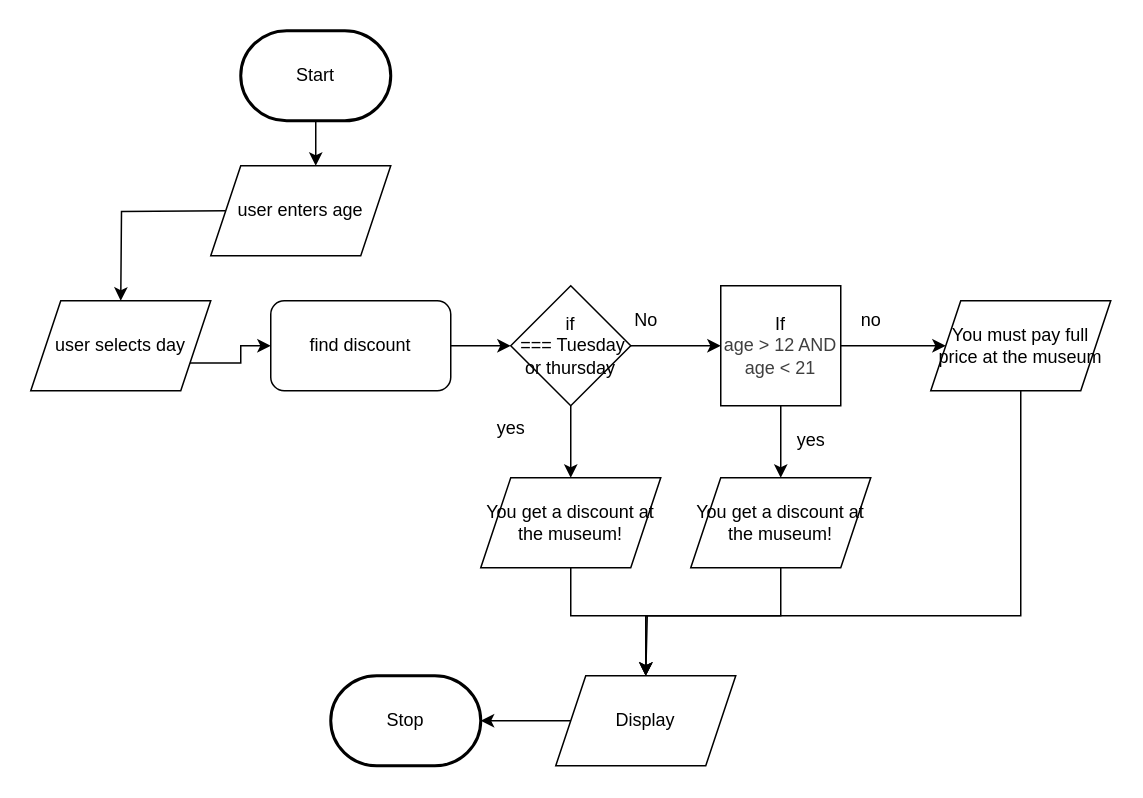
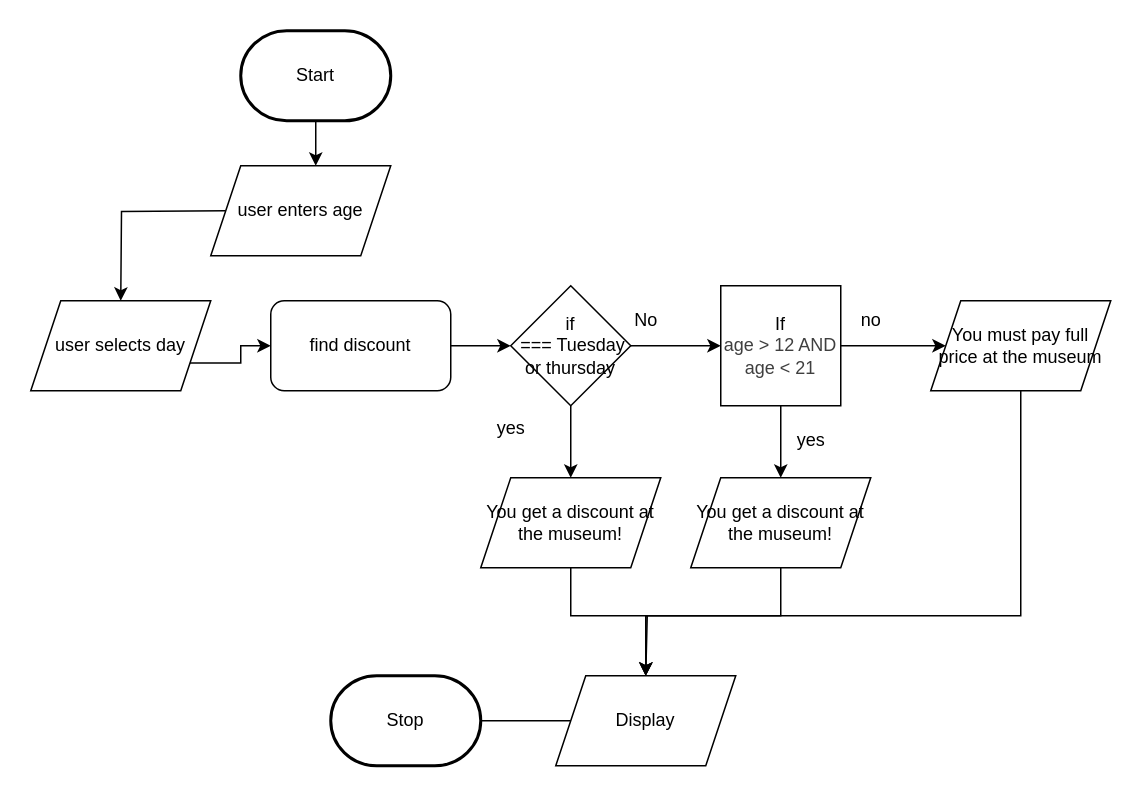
  <mxCell id="0" />
  <mxCell id="1" parent="0" />
  <mxCell id="2" value="" style="edgeStyle=none;html=1;" parent="1" source="3" edge="1"><mxGeometry relative="1" as="geometry"><mxPoint x="210" y="110" as="targetPoint" /></mxGeometry></mxCell>
  <mxCell id="3" value="Start" style="strokeWidth=2;html=1;shape=mxgraph.flowchart.terminator;whiteSpace=wrap;" parent="1" vertex="1"><mxGeometry x="160" y="20" width="100" height="60" as="geometry" /></mxCell>
  <mxCell id="4" value="Stop" style="strokeWidth=2;html=1;shape=mxgraph.flowchart.terminator;whiteSpace=wrap;" parent="1" vertex="1"><mxGeometry x="220" y="450" width="100" height="60" as="geometry" /></mxCell>
  <mxCell id="5" value="" style="edgeStyle=orthogonalEdgeStyle;html=1;rounded=0;curved=0;" parent="1" edge="1"><mxGeometry relative="1" as="geometry"><mxPoint x="150" y="140" as="sourcePoint" /><mxPoint x="80" y="200" as="targetPoint" /></mxGeometry></mxCell>
  <mxCell id="6" value="" style="edgeStyle=orthogonalEdgeStyle;html=1;exitX=1;exitY=0.75;exitDx=0;exitDy=0;rounded=0;curved=0;" parent="1" target="19" edge="1" source="26"><mxGeometry relative="1" as="geometry"><mxPoint x="140" y="230" as="sourcePoint" /></mxGeometry></mxCell>
  <mxCell id="7" value="" style="edgeStyle=orthogonalEdgeStyle;html=1;" edge="1" parent="1" source="9" target="17"><mxGeometry relative="1" as="geometry" /></mxCell>
  <mxCell id="8" value="" style="edgeStyle=orthogonalEdgeStyle;html=1;" edge="1" parent="1" source="9" target="11"><mxGeometry relative="1" as="geometry" /></mxCell>
  <mxCell id="9" value="&lt;div&gt;if&lt;/div&gt;&amp;nbsp;=== Tuesday or thursday" style="rhombus;whiteSpace=wrap;html=1;" parent="1" vertex="1"><mxGeometry x="340" y="190" width="80" height="80" as="geometry" /></mxCell>
  <mxCell id="10" style="edgeStyle=orthogonalEdgeStyle;html=1;rounded=0;curved=0;" edge="1" parent="1" source="11"><mxGeometry relative="1" as="geometry"><mxPoint x="430" y="450" as="targetPoint" /><Array as="points"><mxPoint x="380" y="410" /><mxPoint x="431" y="410" /><mxPoint x="431" y="450" /></Array></mxGeometry></mxCell>
  <mxCell id="11" value="You get a discount at the museum!" style="shape=parallelogram;perimeter=parallelogramPerimeter;whiteSpace=wrap;html=1;fixedSize=1;" parent="1" vertex="1"><mxGeometry x="320" y="318" width="120" height="60" as="geometry" /></mxCell>
  <mxCell id="12" value="yes" style="text;html=1;align=center;verticalAlign=middle;resizable=0;points=[];autosize=1;strokeColor=none;fillColor=none;" parent="1" vertex="1"><mxGeometry x="320" y="270" width="40" height="30" as="geometry" /></mxCell>
- <mxCell id="13" value="" style="edgeStyle=orthogonalEdgeStyle;html=1;" parent="1" source="14" target="4" edge="1"><mxGeometry relative="1" as="geometry" /></mxCell>
+ <mxCell id="13" value="" style="edgeStyle=orthogonalEdgeStyle;html=1;endArrow=none;" parent="1" source="14" target="4" edge="1"><mxGeometry relative="1" as="geometry" /></mxCell>
  <mxCell id="14" value="Display" style="shape=parallelogram;perimeter=parallelogramPerimeter;whiteSpace=wrap;html=1;fixedSize=1;" parent="1" vertex="1"><mxGeometry x="370" y="450" width="120" height="60" as="geometry" /></mxCell>
  <mxCell id="15" style="edgeStyle=orthogonalEdgeStyle;html=1;entryX=0;entryY=0.5;entryDx=0;entryDy=0;" edge="1" parent="1" source="17" target="23"><mxGeometry relative="1" as="geometry" /></mxCell>
  <mxCell id="16" value="" style="edgeStyle=orthogonalEdgeStyle;html=1;" edge="1" parent="1" source="17" target="21"><mxGeometry relative="1" as="geometry" /></mxCell>
  <mxCell id="17" value="&lt;div&gt;&lt;font color=&quot;#000000&quot;&gt;&lt;span style=&quot;font-size: 12px;&quot;&gt;If&lt;/span&gt;&lt;/font&gt;&lt;/div&gt;&lt;span style=&quot;color: rgb(63, 63, 63); background-color: transparent;&quot;&gt;age &amp;gt; 12 AND age &amp;lt; 21&lt;/span&gt;" style="whiteSpace=wrap;html=1;rounded=0;" parent="1" vertex="1"><mxGeometry x="480" y="190" width="80" height="80" as="geometry" /></mxCell>
  <mxCell id="18" value="" style="edgeStyle=orthogonalEdgeStyle;html=1;" parent="1" source="19" target="9" edge="1"><mxGeometry relative="1" as="geometry" /></mxCell>
  <mxCell id="19" value="find discount" style="whiteSpace=wrap;html=1;rounded=1;" parent="1" vertex="1"><mxGeometry x="180" y="200" width="120" height="60" as="geometry" /></mxCell>
  <mxCell id="20" value="" style="edgeStyle=orthogonalEdgeStyle;html=1;rounded=0;curved=0;" edge="1" parent="1" source="21" target="14"><mxGeometry relative="1" as="geometry"><Array as="points"><mxPoint x="520" y="410" /><mxPoint x="430" y="410" /></Array></mxGeometry></mxCell>
  <mxCell id="21" value="&lt;span style=&quot;color: rgb(0, 0, 0);&quot;&gt;You get a discount at the museum!&lt;/span&gt;" style="shape=parallelogram;perimeter=parallelogramPerimeter;whiteSpace=wrap;html=1;fixedSize=1;" parent="1" vertex="1"><mxGeometry x="460" y="318" width="120" height="60" as="geometry" /></mxCell>
  <mxCell id="22" style="edgeStyle=orthogonalEdgeStyle;html=1;entryX=0.5;entryY=0;entryDx=0;entryDy=0;rounded=0;curved=0;" edge="1" parent="1" source="23" target="14"><mxGeometry relative="1" as="geometry"><Array as="points"><mxPoint x="680" y="410" /><mxPoint x="430" y="410" /></Array></mxGeometry></mxCell>
  <mxCell id="23" value="&lt;font color=&quot;#000000&quot;&gt;&lt;span style=&quot;font-size: 12px;&quot;&gt;You must pay full price at the museum&lt;/span&gt;&lt;/font&gt;" style="shape=parallelogram;perimeter=parallelogramPerimeter;whiteSpace=wrap;html=1;fixedSize=1;" parent="1" vertex="1"><mxGeometry x="620" y="200" width="120" height="60" as="geometry" /></mxCell>
  <mxCell id="24" value="no" style="text;html=1;align=center;verticalAlign=middle;resizable=0;points=[];autosize=1;strokeColor=none;fillColor=none;" parent="1" vertex="1"><mxGeometry x="560" y="198" width="40" height="30" as="geometry" /></mxCell>
  <mxCell id="25" value="&lt;span style=&quot;color: rgb(0, 0, 0);&quot;&gt;user enters age&lt;/span&gt;" style="shape=parallelogram;perimeter=parallelogramPerimeter;whiteSpace=wrap;html=1;fixedSize=1;" parent="1" vertex="1"><mxGeometry x="140" y="110" width="120" height="60" as="geometry" /></mxCell>
  <mxCell id="26" value="&lt;span style=&quot;color: rgb(0, 0, 0);&quot;&gt;user selects day&lt;/span&gt;" style="shape=parallelogram;perimeter=parallelogramPerimeter;whiteSpace=wrap;html=1;fixedSize=1;" parent="1" vertex="1"><mxGeometry x="20" y="200" width="120" height="60" as="geometry" /></mxCell>
  <mxCell id="27" value="No" style="text;html=1;align=center;verticalAlign=middle;resizable=0;points=[];autosize=1;strokeColor=none;fillColor=none;" vertex="1" parent="1"><mxGeometry x="410" y="198" width="40" height="30" as="geometry" /></mxCell>
  <mxCell id="28" value="yes" style="text;html=1;align=center;verticalAlign=middle;resizable=0;points=[];autosize=1;strokeColor=none;fillColor=none;" vertex="1" parent="1"><mxGeometry x="520" y="278" width="40" height="30" as="geometry" /></mxCell>
